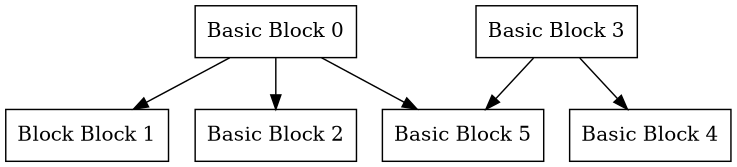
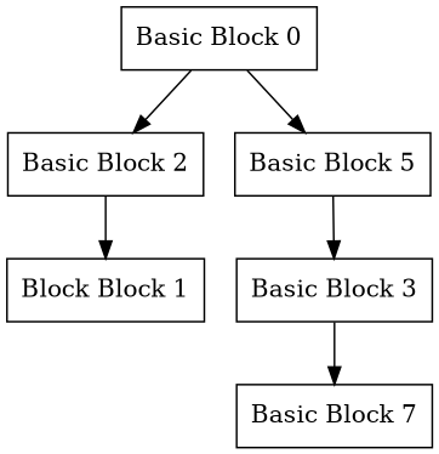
  digraph {
    node [shape=box]
    n1 [label="Block Block 1"]
    "Basic Block 0"
    "Basic Block 2"
    "Basic Block 5"
    "Basic Block 3"
-   "Basic Block 4"
-   "Basic Block 0" -> n1
+   "Basic Block 4" [label="Basic Block 7"]
+   "Basic Block 2" -> n1
    "Basic Block 0" -> "Basic Block 2"
    "Basic Block 0" -> "Basic Block 5"
-   "Basic Block 3" -> "Basic Block 5"
+   "Basic Block 5" -> "Basic Block 3"
    "Basic Block 3" -> "Basic Block 4"
  }
